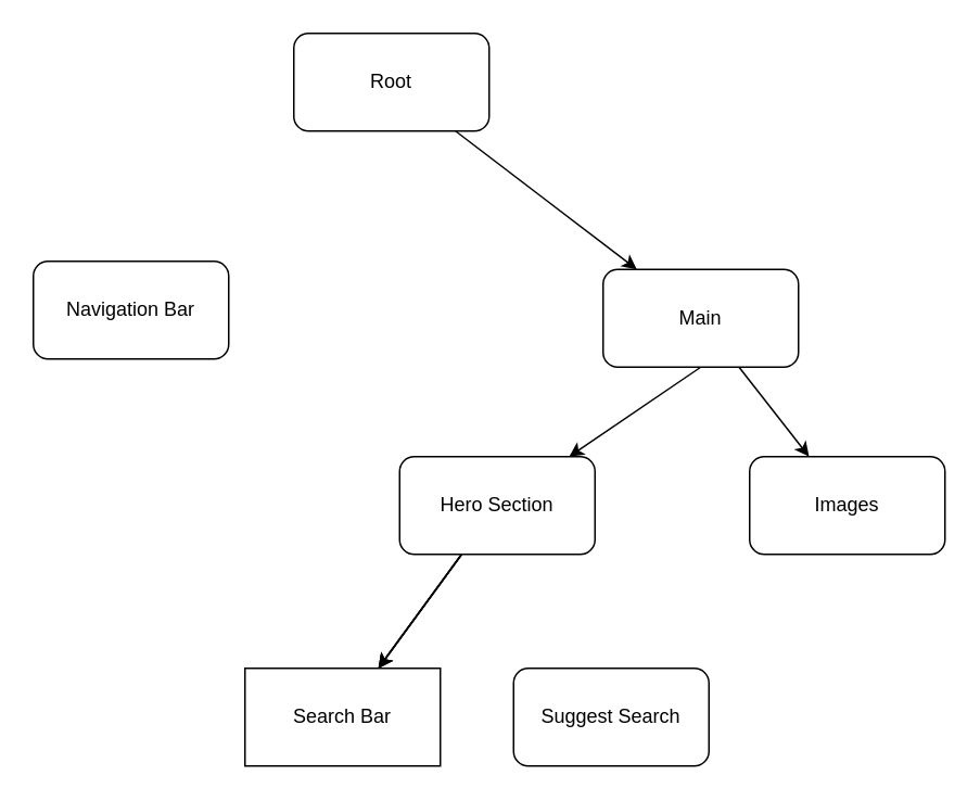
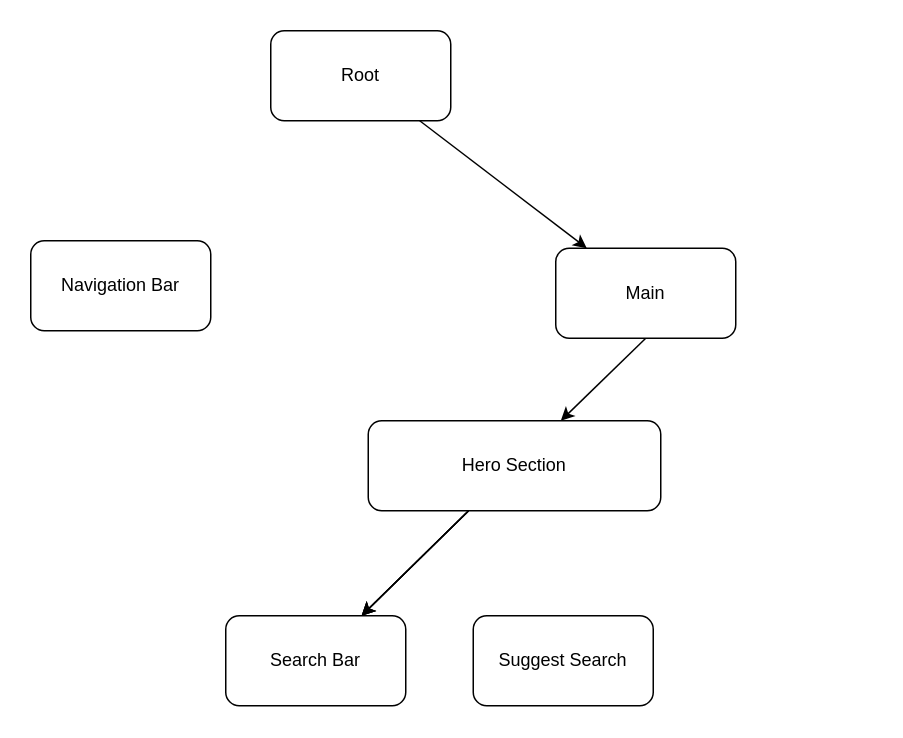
  <mxCell id="0" />
  <mxCell id="1" parent="0" />
  <mxCell id="2" value="" style="edgeStyle=none;html=1;" edge="1" parent="1" source="3" target="7"><mxGeometry relative="1" as="geometry" /></mxCell>
  <mxCell id="3" value="Root" style="rounded=1;whiteSpace=wrap;html=1;" vertex="1" parent="1"><mxGeometry x="180" y="20" width="120" height="60" as="geometry" /></mxCell>
  <mxCell id="4" value="Navigation Bar" style="rounded=1;whiteSpace=wrap;html=1;" vertex="1" parent="1"><mxGeometry x="20" y="160" width="120" height="60" as="geometry" /></mxCell>
  <mxCell id="5" value="" style="edgeStyle=none;html=1;exitX=0.5;exitY=1;exitDx=0;exitDy=0;" edge="1" parent="1" source="7" target="11"><mxGeometry relative="1" as="geometry"><mxPoint x="410" y="220" as="sourcePoint" /></mxGeometry></mxCell>
- <mxCell id="6" style="edgeStyle=none;html=1;" edge="1" parent="1" source="7" target="14"><mxGeometry relative="1" as="geometry"><mxPoint x="450" y="280" as="targetPoint" /></mxGeometry></mxCell>
  <mxCell id="7" value="Main" style="whiteSpace=wrap;html=1;rounded=1;" vertex="1" parent="1"><mxGeometry x="370" y="165" width="120" height="60" as="geometry" /></mxCell>
  <mxCell id="8" value="" style="edgeStyle=none;html=1;" edge="1" parent="1" source="11" target="12"><mxGeometry relative="1" as="geometry" /></mxCell>
  <mxCell id="9" value="" style="edgeStyle=none;html=1;" edge="1" parent="1" source="11" target="12"><mxGeometry relative="1" as="geometry" /></mxCell>
  <mxCell id="10" value="" style="edgeStyle=none;html=1;" edge="1" parent="1" source="11" target="12"><mxGeometry relative="1" as="geometry" /></mxCell>
- <mxCell id="11" value="Hero Section" style="whiteSpace=wrap;html=1;rounded=1;" vertex="1" parent="1"><mxGeometry x="245" y="280" width="120" height="60" as="geometry" /></mxCell>
- <mxCell id="12" value="Search Bar" style="whiteSpace=wrap;html=1;rounded=0;" vertex="1" parent="1"><mxGeometry x="150" y="410" width="120" height="60" as="geometry" /></mxCell>
+ <mxCell id="11" value="Hero Section" style="whiteSpace=wrap;html=1;rounded=1;" vertex="1" parent="1"><mxGeometry x="245" y="280" width="195" height="60" as="geometry" /></mxCell>
+ <mxCell id="12" value="Search Bar" style="whiteSpace=wrap;html=1;rounded=1;" vertex="1" parent="1"><mxGeometry x="150" y="410" width="120" height="60" as="geometry" /></mxCell>
  <mxCell id="13" value="Suggest Search" style="whiteSpace=wrap;html=1;rounded=1;" vertex="1" parent="1"><mxGeometry x="315" y="410" width="120" height="60" as="geometry" /></mxCell>
- <mxCell id="14" value="Images" style="rounded=1;whiteSpace=wrap;html=1;" vertex="1" parent="1"><mxGeometry x="460" y="280" width="120" height="60" as="geometry" /></mxCell>
